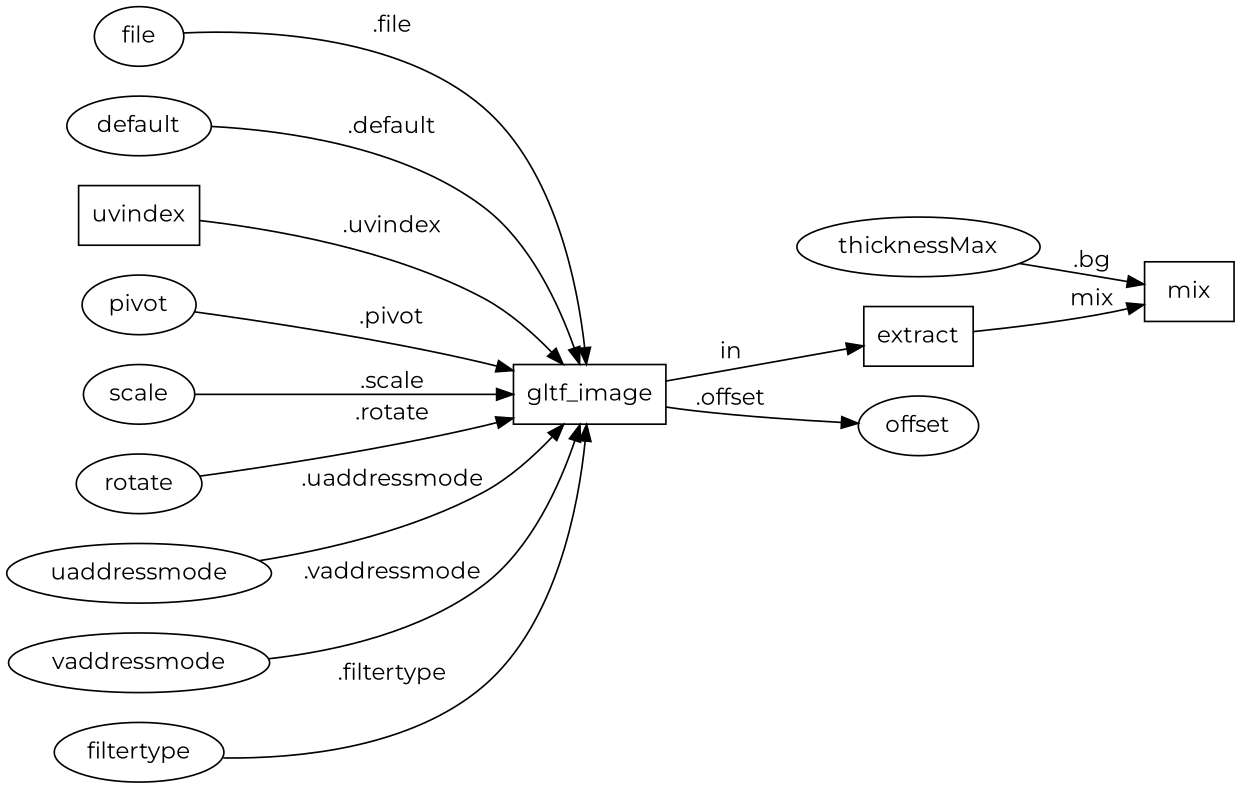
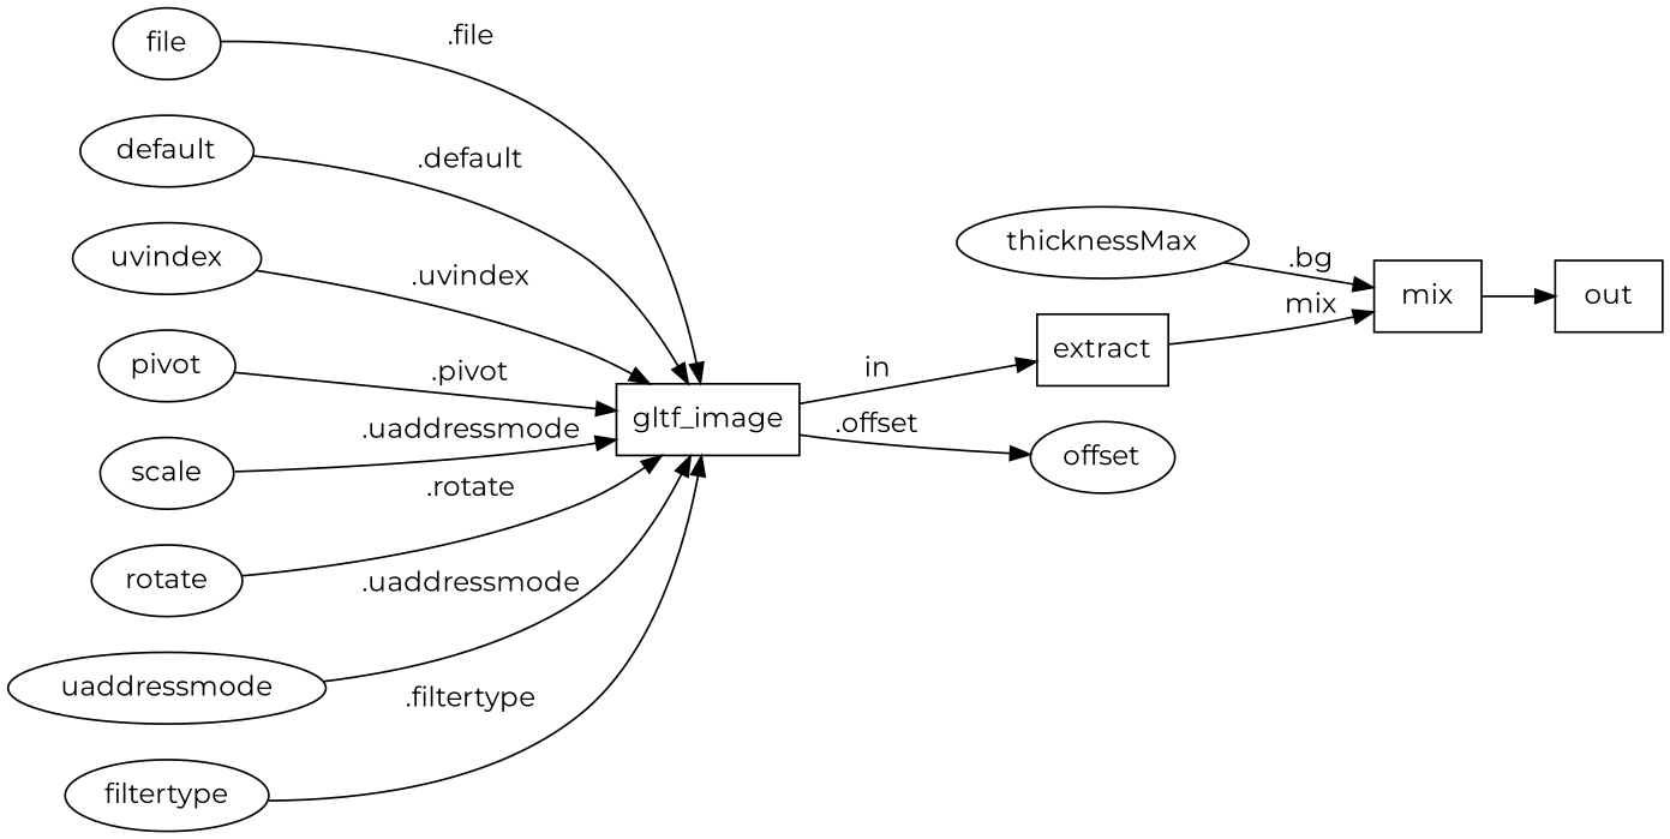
  digraph {
    fontname=Montserrat
    rankdir=LR
    node [fontname=Montserrat shape=ellipse]
    edge [fontname=Montserrat]
    n1 [label=mix shape=box]
+   n2 [label=out shape=box]
    n3 [label=thicknessMax]
    n4 [label=extract shape=box]
    n5 [label=gltf_image shape=box]
    n6 [label=offset]
    n7 [label=file]
    n8 [label=default]
-   n9 [label=uvindex shape=box]
+   n9 [label=uvindex]
    n10 [label=pivot]
    n11 [label=scale]
    n12 [label=rotate]
    n13 [label=uaddressmode]
-   n14 [label=vaddressmode]
    n15 [label=filtertype]
+   n1 -> n2
    n3 -> n1 [label=".bg"]
    n4 -> n1 [label=mix]
    n5 -> n4 [label=in]
    n5 -> n6 [label=".offset"]
    n7 -> n5 [label=".file"]
    n8 -> n5 [label=".default"]
    n9 -> n5 [label=".uvindex"]
    n10 -> n5 [label=".pivot"]
-   n11 -> n5 [label=".scale"]
+   n11 -> n5 [label=".uaddressmode"]
    n12 -> n5 [label=".rotate"]
    n13 -> n5 [label=".uaddressmode"]
-   n14 -> n5 [label=".vaddressmode"]
    n15 -> n5 [label=".filtertype"]
  }
